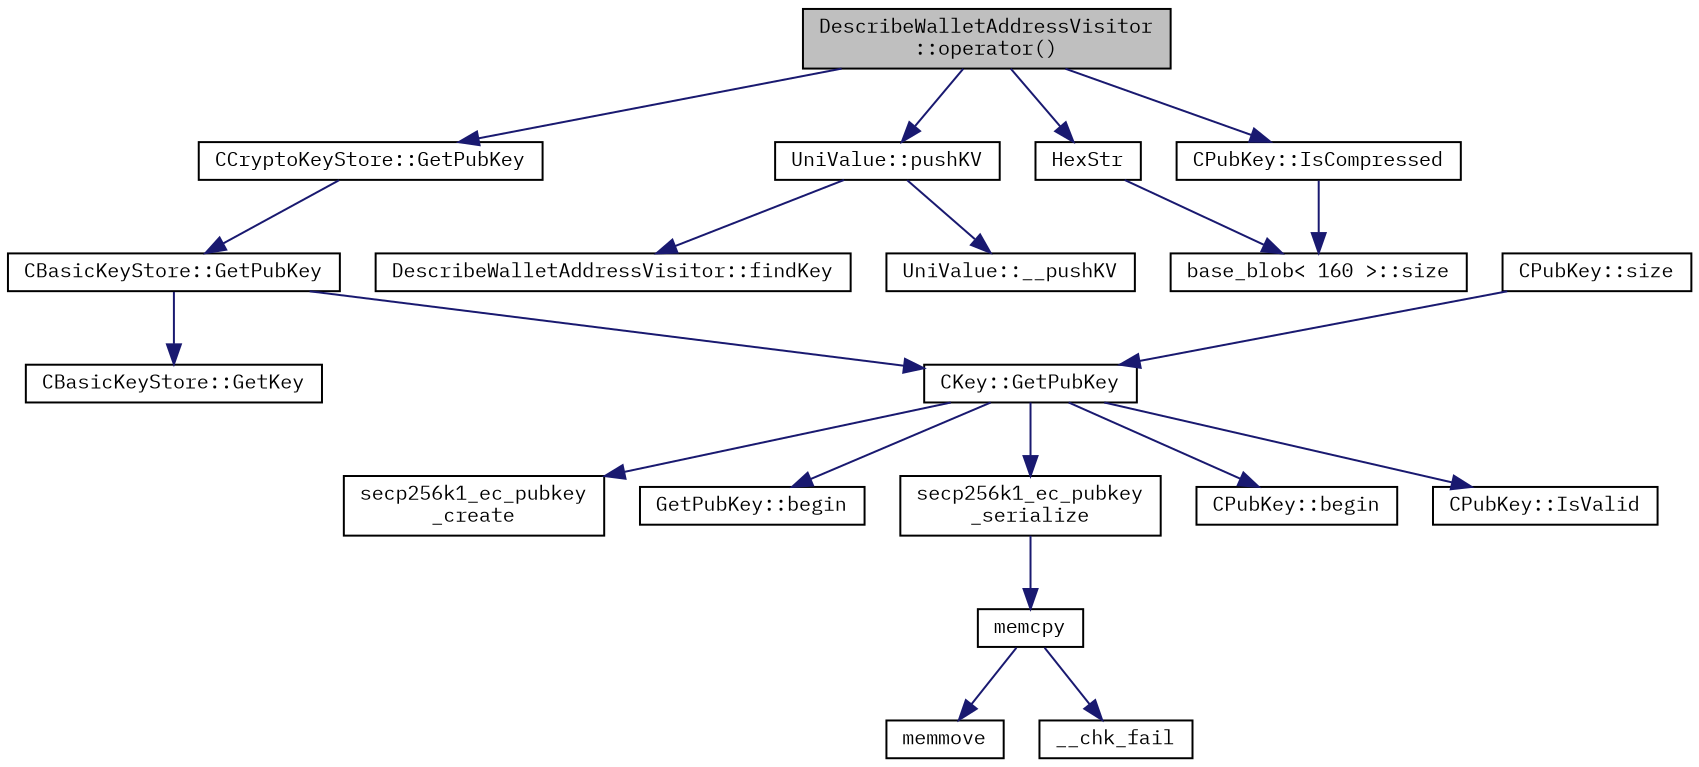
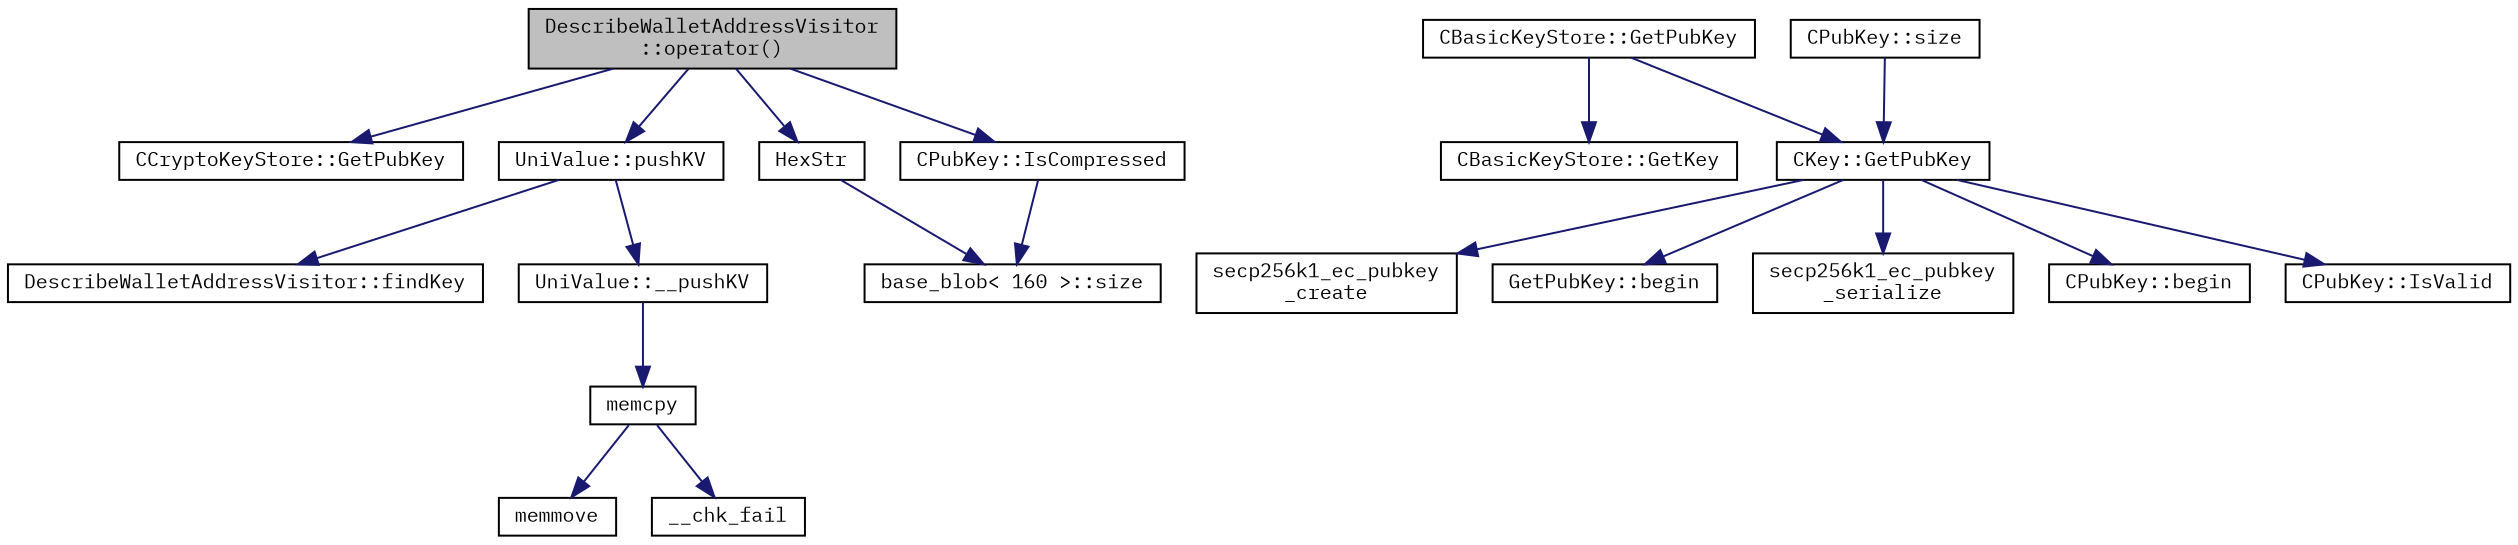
  digraph {
    fontname="IBM Plex Mono"
    rankdir=TB
    node [color=black fillcolor=white fontname="IBM Plex Mono" fontsize=10 shape=record style=filled]
    edge [color=midnightblue fontname="IBM Plex Mono" fontsize=10 labelfontname=Helvetica labelfontsize=10 style=solid]
    n1 [fillcolor=grey75 fontcolor=black height=0.2 label="DescribeWalletAddressVisitor\l::operator()" width=0.4]
    n2 [height=0.2 label="CCryptoKeyStore::GetPubKey" width=0.4]
    n3 [height=0.2 label="UniValue::pushKV" width=0.4]
    n4 [height=0.2 label=HexStr width=0.4]
    n5 [height=0.2 label="CPubKey::IsCompressed" width=0.4]
    n6 [height=0.2 label="CBasicKeyStore::GetPubKey" width=0.4]
    n7 [height=0.2 label="DescribeWalletAddressVisitor::findKey" width=0.4]
    n8 [height=0.2 label="UniValue::__pushKV" width=0.4]
    n9 [height=0.2 label="base_blob\< 160 \>::size" width=0.4]
    n10 [height=0.2 label="CBasicKeyStore::GetKey" width=0.4]
    n11 [height=0.2 label="CKey::GetPubKey" width=0.4]
    n12 [height=0.2 label="secp256k1_ec_pubkey\l_create" width=0.4]
    n13 [height=0.2 label="GetPubKey::begin" width=0.4]
    n14 [height=0.2 label="secp256k1_ec_pubkey\l_serialize" width=0.4]
    n15 [height=0.2 label="CPubKey::begin" width=0.4]
    n16 [height=0.2 label="CPubKey::IsValid" width=0.4]
    n17 [height=0.2 label=memcpy width=0.4]
    n18 [height=0.2 label="CPubKey::size" width=0.4]
    n19 [height=0.2 label=memmove width=0.4]
    n20 [height=0.2 label=__chk_fail width=0.4]
    n1 -> n2
    n1 -> n3
    n1 -> n4
    n1 -> n5
-   n2 -> n6
    n3 -> n7
    n3 -> n8
    n4 -> n9
    n5 -> n9
    n6 -> n10
    n6 -> n11
    n11 -> n12
    n11 -> n13
    n11 -> n14
    n11 -> n15
    n11 -> n16
-   n14 -> n17
+   n8 -> n17
    n17 -> n19
    n17 -> n20
    n18 -> n11
  }
